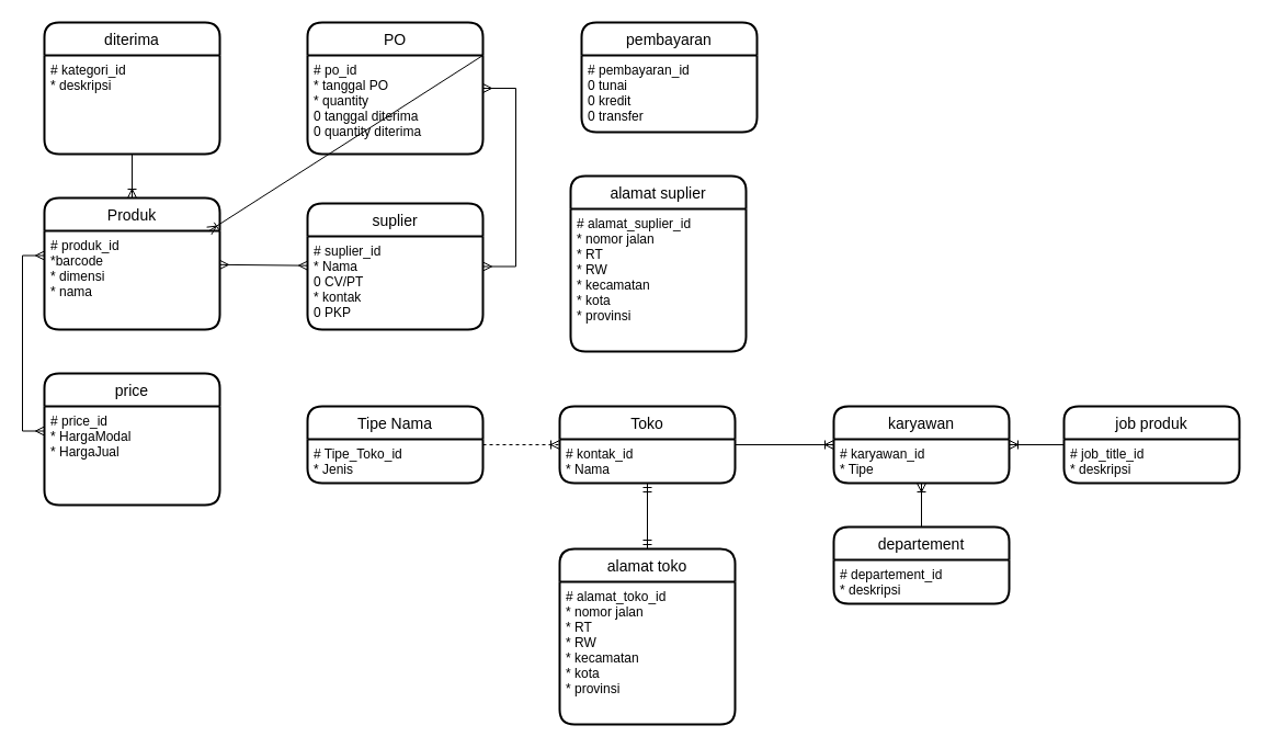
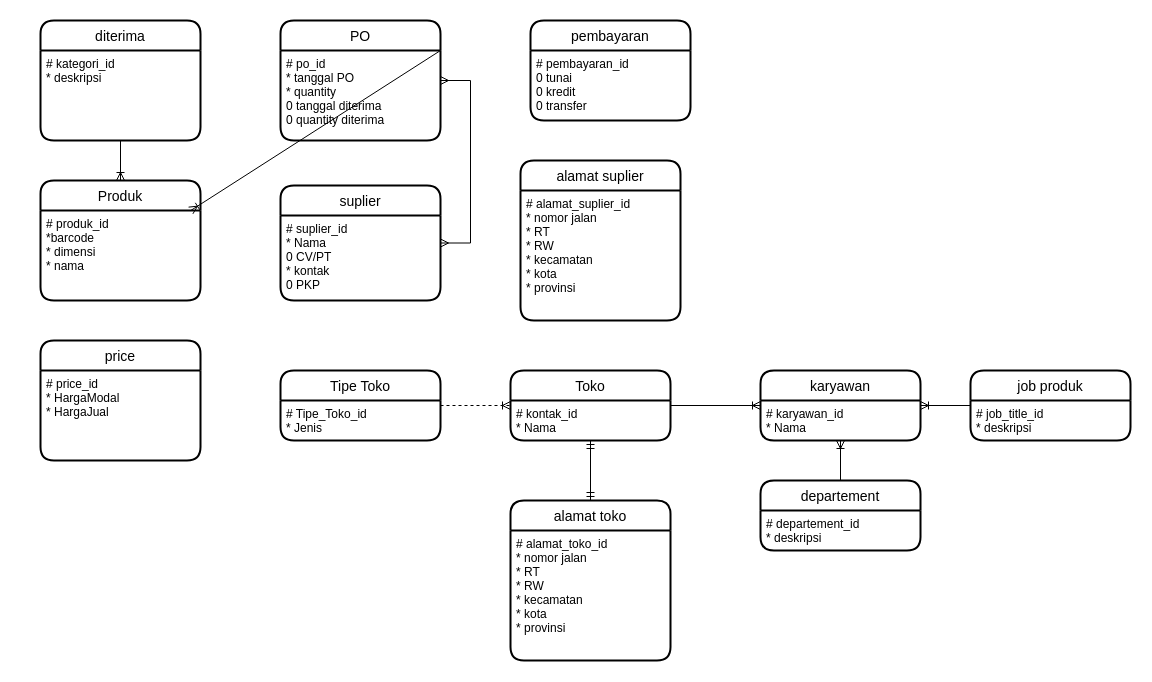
  <mxCell id="0" />
  <mxCell id="1" parent="0" />
  <mxCell id="2" value="Produk" style="swimlane;childLayout=stackLayout;horizontal=1;startSize=30;horizontalStack=0;rounded=1;fontSize=14;fontStyle=0;strokeWidth=2;resizeParent=0;resizeLast=1;shadow=0;dashed=0;align=center;" parent="1" vertex="1"><mxGeometry x="40" y="180" width="160" height="120" as="geometry" /></mxCell>
  <mxCell id="3" value="# produk_id&#10;*barcode&#10;* dimensi&#10;* nama" style="align=left;strokeColor=none;fillColor=none;spacingLeft=4;fontSize=12;verticalAlign=top;resizable=0;rotatable=0;part=1;" parent="2" vertex="1"><mxGeometry y="30" width="160" height="90" as="geometry" /></mxCell>
  <mxCell id="4" style="edgeStyle=none;rounded=0;orthogonalLoop=1;jettySize=auto;html=1;exitX=0.25;exitY=1;exitDx=0;exitDy=0;" edge="1" parent="2" source="3" target="3"><mxGeometry relative="1" as="geometry" /></mxCell>
  <mxCell id="5" value="price" style="swimlane;childLayout=stackLayout;horizontal=1;startSize=30;horizontalStack=0;rounded=1;fontSize=14;fontStyle=0;strokeWidth=2;resizeParent=0;resizeLast=1;shadow=0;dashed=0;align=center;" parent="1" vertex="1"><mxGeometry x="40" y="340" width="160" height="120" as="geometry" /></mxCell>
  <mxCell id="6" value="# price_id&#10;* HargaModal&#10;* HargaJual" style="align=left;strokeColor=none;fillColor=none;spacingLeft=4;fontSize=12;verticalAlign=top;resizable=0;rotatable=0;part=1;" parent="5" vertex="1"><mxGeometry y="30" width="160" height="90" as="geometry" /></mxCell>
- <mxCell id="7" value="" style="fontSize=12;html=1;endArrow=ERmany;startArrow=ERmany;rounded=0;exitX=0;exitY=0.25;exitDx=0;exitDy=0;entryX=0;entryY=0.25;entryDx=0;entryDy=0;edgeStyle=elbowEdgeStyle;" parent="1" source="3" target="6" edge="1"><mxGeometry width="100" height="100" relative="1" as="geometry"><mxPoint x="370" y="420" as="sourcePoint" /><mxPoint x="470" y="320" as="targetPoint" /><Array as="points"><mxPoint x="20" y="313" /></Array></mxGeometry></mxCell>
  <mxCell id="8" value="diterima" style="swimlane;childLayout=stackLayout;horizontal=1;startSize=30;horizontalStack=0;rounded=1;fontSize=14;fontStyle=0;strokeWidth=2;resizeParent=0;resizeLast=1;shadow=0;dashed=0;align=center;" parent="1" vertex="1"><mxGeometry x="40" y="20" width="160" height="120" as="geometry" /></mxCell>
  <mxCell id="9" value="# kategori_id&#10;* deskripsi" style="align=left;strokeColor=none;fillColor=none;spacingLeft=4;fontSize=12;verticalAlign=top;resizable=0;rotatable=0;part=1;" parent="8" vertex="1"><mxGeometry y="30" width="160" height="90" as="geometry" /></mxCell>
  <mxCell id="10" value="" style="fontSize=12;html=1;endArrow=ERoneToMany;rounded=0;exitX=0.5;exitY=1;exitDx=0;exitDy=0;entryX=0.5;entryY=0;entryDx=0;entryDy=0;" parent="1" source="9" target="2" edge="1"><mxGeometry width="100" height="100" relative="1" as="geometry"><mxPoint x="330" y="210" as="sourcePoint" /><mxPoint x="430" y="110" as="targetPoint" /></mxGeometry></mxCell>
  <mxCell id="11" value="suplier" style="swimlane;childLayout=stackLayout;horizontal=1;startSize=30;horizontalStack=0;rounded=1;fontSize=14;fontStyle=0;strokeWidth=2;resizeParent=0;resizeLast=1;shadow=0;dashed=0;align=center;" parent="1" vertex="1"><mxGeometry x="280" y="185" width="160" height="115" as="geometry" /></mxCell>
  <mxCell id="12" value="# suplier_id&#10;* Nama&#10;0 CV/PT&#10;* kontak&#10;0 PKP&#10;" style="align=left;strokeColor=none;fillColor=none;spacingLeft=4;fontSize=12;verticalAlign=top;resizable=0;rotatable=0;part=1;" parent="11" vertex="1"><mxGeometry y="30" width="160" height="85" as="geometry" /></mxCell>
- <mxCell id="13" value="" style="fontSize=12;html=1;endArrow=ERmany;startArrow=ERmany;rounded=0;" parent="1" source="2" target="11" edge="1"><mxGeometry width="100" height="100" relative="1" as="geometry"><mxPoint x="330" y="310" as="sourcePoint" /><mxPoint x="430" y="210" as="targetPoint" /></mxGeometry></mxCell>
  <mxCell id="14" value="Toko" style="swimlane;childLayout=stackLayout;horizontal=1;startSize=30;horizontalStack=0;rounded=1;fontSize=14;fontStyle=0;strokeWidth=2;resizeParent=0;resizeLast=1;shadow=0;dashed=0;align=center;" parent="1" vertex="1"><mxGeometry x="510" y="370" width="160" height="70" as="geometry" /></mxCell>
  <mxCell id="15" value="# kontak_id&#10;* Nama&#10;" style="align=left;strokeColor=none;fillColor=none;spacingLeft=4;fontSize=12;verticalAlign=top;resizable=0;rotatable=0;part=1;" parent="14" vertex="1"><mxGeometry y="30" width="160" height="40" as="geometry" /></mxCell>
- <mxCell id="16" value="Tipe Nama" style="swimlane;childLayout=stackLayout;horizontal=1;startSize=30;horizontalStack=0;rounded=1;fontSize=14;fontStyle=0;strokeWidth=2;resizeParent=0;resizeLast=1;shadow=0;dashed=0;align=center;" vertex="1" parent="1"><mxGeometry x="280" y="370" width="160" height="70" as="geometry" /></mxCell>
+ <mxCell id="16" value="Tipe Toko" style="swimlane;childLayout=stackLayout;horizontal=1;startSize=30;horizontalStack=0;rounded=1;fontSize=14;fontStyle=0;strokeWidth=2;resizeParent=0;resizeLast=1;shadow=0;dashed=0;align=center;" vertex="1" parent="1"><mxGeometry x="280" y="370" width="160" height="70" as="geometry" /></mxCell>
  <mxCell id="17" value="# Tipe_Toko_id&#10;* Jenis&#10;" style="align=left;strokeColor=none;fillColor=none;spacingLeft=4;fontSize=12;verticalAlign=top;resizable=0;rotatable=0;part=1;" vertex="1" parent="16"><mxGeometry y="30" width="160" height="40" as="geometry" /></mxCell>
  <mxCell id="18" value="" style="fontSize=12;html=1;endArrow=ERoneToMany;rounded=0;dashed=1;" edge="1" parent="1" source="16" target="14"><mxGeometry width="100" height="100" relative="1" as="geometry"><mxPoint x="270" y="440" as="sourcePoint" /><mxPoint x="370" y="340" as="targetPoint" /></mxGeometry></mxCell>
  <mxCell id="19" value="alamat toko" style="swimlane;childLayout=stackLayout;horizontal=1;startSize=30;horizontalStack=0;rounded=1;fontSize=14;fontStyle=0;strokeWidth=2;resizeParent=0;resizeLast=1;shadow=0;dashed=0;align=center;" vertex="1" parent="1"><mxGeometry x="510" y="500" width="160" height="160" as="geometry" /></mxCell>
  <mxCell id="20" value="# alamat_toko_id&#10;* nomor jalan&#10;* RT&#10;* RW&#10;* kecamatan&#10;* kota&#10;* provinsi" style="align=left;strokeColor=none;fillColor=none;spacingLeft=4;fontSize=12;verticalAlign=top;resizable=0;rotatable=0;part=1;" vertex="1" parent="19"><mxGeometry y="30" width="160" height="130" as="geometry" /></mxCell>
  <mxCell id="21" value="" style="fontSize=12;html=1;endArrow=ERmandOne;startArrow=ERmandOne;rounded=0;" edge="1" parent="1" source="19" target="14"><mxGeometry width="100" height="100" relative="1" as="geometry"><mxPoint x="270" y="540" as="sourcePoint" /><mxPoint x="370" y="440" as="targetPoint" /></mxGeometry></mxCell>
  <mxCell id="22" value="karyawan" style="swimlane;childLayout=stackLayout;horizontal=1;startSize=30;horizontalStack=0;rounded=1;fontSize=14;fontStyle=0;strokeWidth=2;resizeParent=0;resizeLast=1;shadow=0;dashed=0;align=center;" vertex="1" parent="1"><mxGeometry x="760" y="370" width="160" height="70" as="geometry" /></mxCell>
- <mxCell id="23" value="# karyawan_id&#10;* Tipe" style="align=left;strokeColor=none;fillColor=none;spacingLeft=4;fontSize=12;verticalAlign=top;resizable=0;rotatable=0;part=1;" vertex="1" parent="22"><mxGeometry y="30" width="160" height="40" as="geometry" /></mxCell>
+ <mxCell id="23" value="# karyawan_id&#10;* Nama" style="align=left;strokeColor=none;fillColor=none;spacingLeft=4;fontSize=12;verticalAlign=top;resizable=0;rotatable=0;part=1;" vertex="1" parent="22"><mxGeometry y="30" width="160" height="40" as="geometry" /></mxCell>
  <mxCell id="24" value="departement" style="swimlane;childLayout=stackLayout;horizontal=1;startSize=30;horizontalStack=0;rounded=1;fontSize=14;fontStyle=0;strokeWidth=2;resizeParent=0;resizeLast=1;shadow=0;dashed=0;align=center;" vertex="1" parent="1"><mxGeometry x="760" y="480" width="160" height="70" as="geometry" /></mxCell>
  <mxCell id="25" value="# departement_id&#10;* deskripsi" style="align=left;strokeColor=none;fillColor=none;spacingLeft=4;fontSize=12;verticalAlign=top;resizable=0;rotatable=0;part=1;" vertex="1" parent="24"><mxGeometry y="30" width="160" height="40" as="geometry" /></mxCell>
  <mxCell id="26" value="job produk" style="swimlane;childLayout=stackLayout;horizontal=1;startSize=30;horizontalStack=0;rounded=1;fontSize=14;fontStyle=0;strokeWidth=2;resizeParent=0;resizeLast=1;shadow=0;dashed=0;align=center;" vertex="1" parent="1"><mxGeometry x="970" y="370" width="160" height="70" as="geometry" /></mxCell>
  <mxCell id="27" value="# job_title_id&#10;* deskripsi" style="align=left;strokeColor=none;fillColor=none;spacingLeft=4;fontSize=12;verticalAlign=top;resizable=0;rotatable=0;part=1;" vertex="1" parent="26"><mxGeometry y="30" width="160" height="40" as="geometry" /></mxCell>
  <mxCell id="28" value="" style="fontSize=12;html=1;endArrow=ERoneToMany;rounded=0;" edge="1" parent="1" source="26" target="22"><mxGeometry width="100" height="100" relative="1" as="geometry"><mxPoint x="800" y="320" as="sourcePoint" /><mxPoint x="900" y="220" as="targetPoint" /></mxGeometry></mxCell>
  <mxCell id="29" value="" style="fontSize=12;html=1;endArrow=ERoneToMany;rounded=0;" edge="1" parent="1" source="24" target="22"><mxGeometry width="100" height="100" relative="1" as="geometry"><mxPoint x="980" y="415" as="sourcePoint" /><mxPoint x="930" y="415" as="targetPoint" /></mxGeometry></mxCell>
  <mxCell id="30" value="" style="fontSize=12;html=1;endArrow=ERoneToMany;rounded=0;" edge="1" parent="1" source="14" target="22"><mxGeometry width="100" height="100" relative="1" as="geometry"><mxPoint x="850" y="490" as="sourcePoint" /><mxPoint x="850" y="450" as="targetPoint" /></mxGeometry></mxCell>
  <mxCell id="31" value="PO" style="swimlane;childLayout=stackLayout;horizontal=1;startSize=30;horizontalStack=0;rounded=1;fontSize=14;fontStyle=0;strokeWidth=2;resizeParent=0;resizeLast=1;shadow=0;dashed=0;align=center;" vertex="1" parent="1"><mxGeometry x="280" y="20" width="160" height="120" as="geometry" /></mxCell>
  <mxCell id="32" value="# po_id&#10;* tanggal PO&#10;* quantity&#10;0 tanggal diterima&#10;0 quantity diterima" style="align=left;strokeColor=none;fillColor=none;spacingLeft=4;fontSize=12;verticalAlign=top;resizable=0;rotatable=0;part=1;" vertex="1" parent="31"><mxGeometry y="30" width="160" height="90" as="geometry" /></mxCell>
  <mxCell id="33" value="" style="edgeStyle=entityRelationEdgeStyle;fontSize=12;html=1;endArrow=ERmany;startArrow=ERmany;rounded=0;" edge="1" parent="1" source="11" target="31"><mxGeometry width="100" height="100" relative="1" as="geometry"><mxPoint x="340" y="210" as="sourcePoint" /><mxPoint x="440" y="110" as="targetPoint" /></mxGeometry></mxCell>
  <mxCell id="34" value="alamat suplier" style="swimlane;childLayout=stackLayout;horizontal=1;startSize=30;horizontalStack=0;rounded=1;fontSize=14;fontStyle=0;strokeWidth=2;resizeParent=0;resizeLast=1;shadow=0;dashed=0;align=center;" vertex="1" parent="1"><mxGeometry x="520" y="160" width="160" height="160" as="geometry" /></mxCell>
  <mxCell id="35" value="# alamat_suplier_id&#10;* nomor jalan&#10;* RT&#10;* RW&#10;* kecamatan&#10;* kota&#10;* provinsi" style="align=left;strokeColor=none;fillColor=none;spacingLeft=4;fontSize=12;verticalAlign=top;resizable=0;rotatable=0;part=1;" vertex="1" parent="34"><mxGeometry y="30" width="160" height="130" as="geometry" /></mxCell>
  <mxCell id="36" value="pembayaran" style="swimlane;childLayout=stackLayout;horizontal=1;startSize=30;horizontalStack=0;rounded=1;fontSize=14;fontStyle=0;strokeWidth=2;resizeParent=0;resizeLast=1;shadow=0;dashed=0;align=center;" vertex="1" parent="1"><mxGeometry x="530" y="20" width="160" height="100" as="geometry" /></mxCell>
  <mxCell id="37" value="# pembayaran_id&#10;0 tunai&#10;0 kredit&#10;0 transfer" style="align=left;strokeColor=none;fillColor=none;spacingLeft=4;fontSize=12;verticalAlign=top;resizable=0;rotatable=0;part=1;" vertex="1" parent="36"><mxGeometry y="30" width="160" height="70" as="geometry" /></mxCell>
  <mxCell id="38" value="" style="fontSize=12;html=1;endArrow=ERoneToMany;rounded=0;exitX=1;exitY=0.25;exitDx=0;exitDy=0;" edge="1" parent="1" source="31" target="3"><mxGeometry width="100" height="100" relative="1" as="geometry"><mxPoint x="470" y="80" as="sourcePoint" /><mxPoint x="570" y="-20" as="targetPoint" /></mxGeometry></mxCell>
